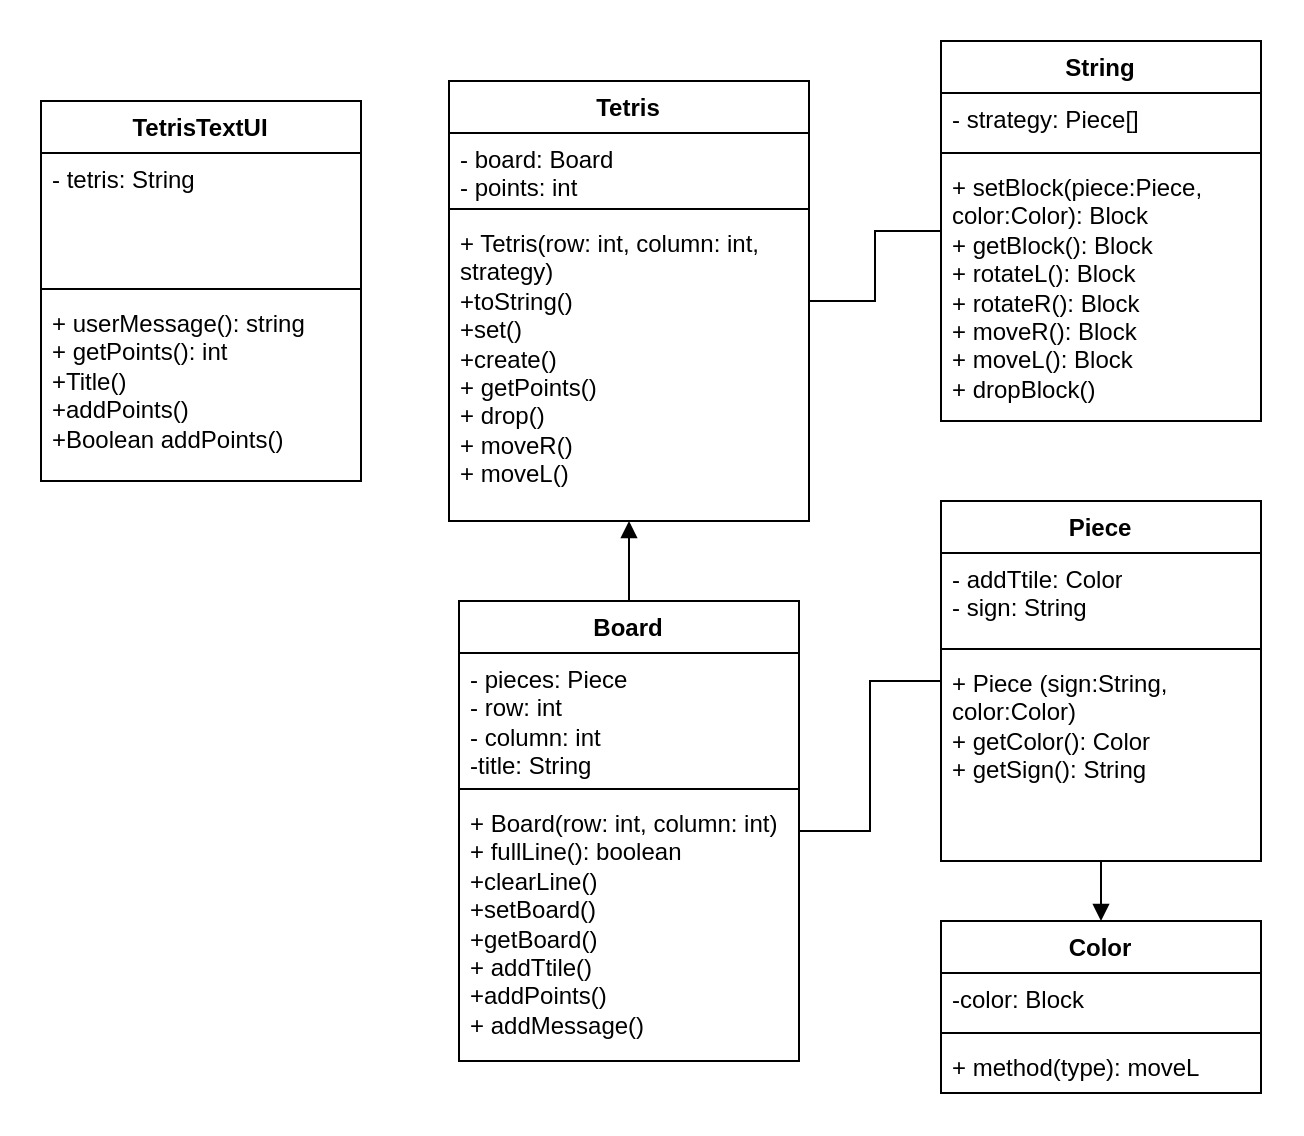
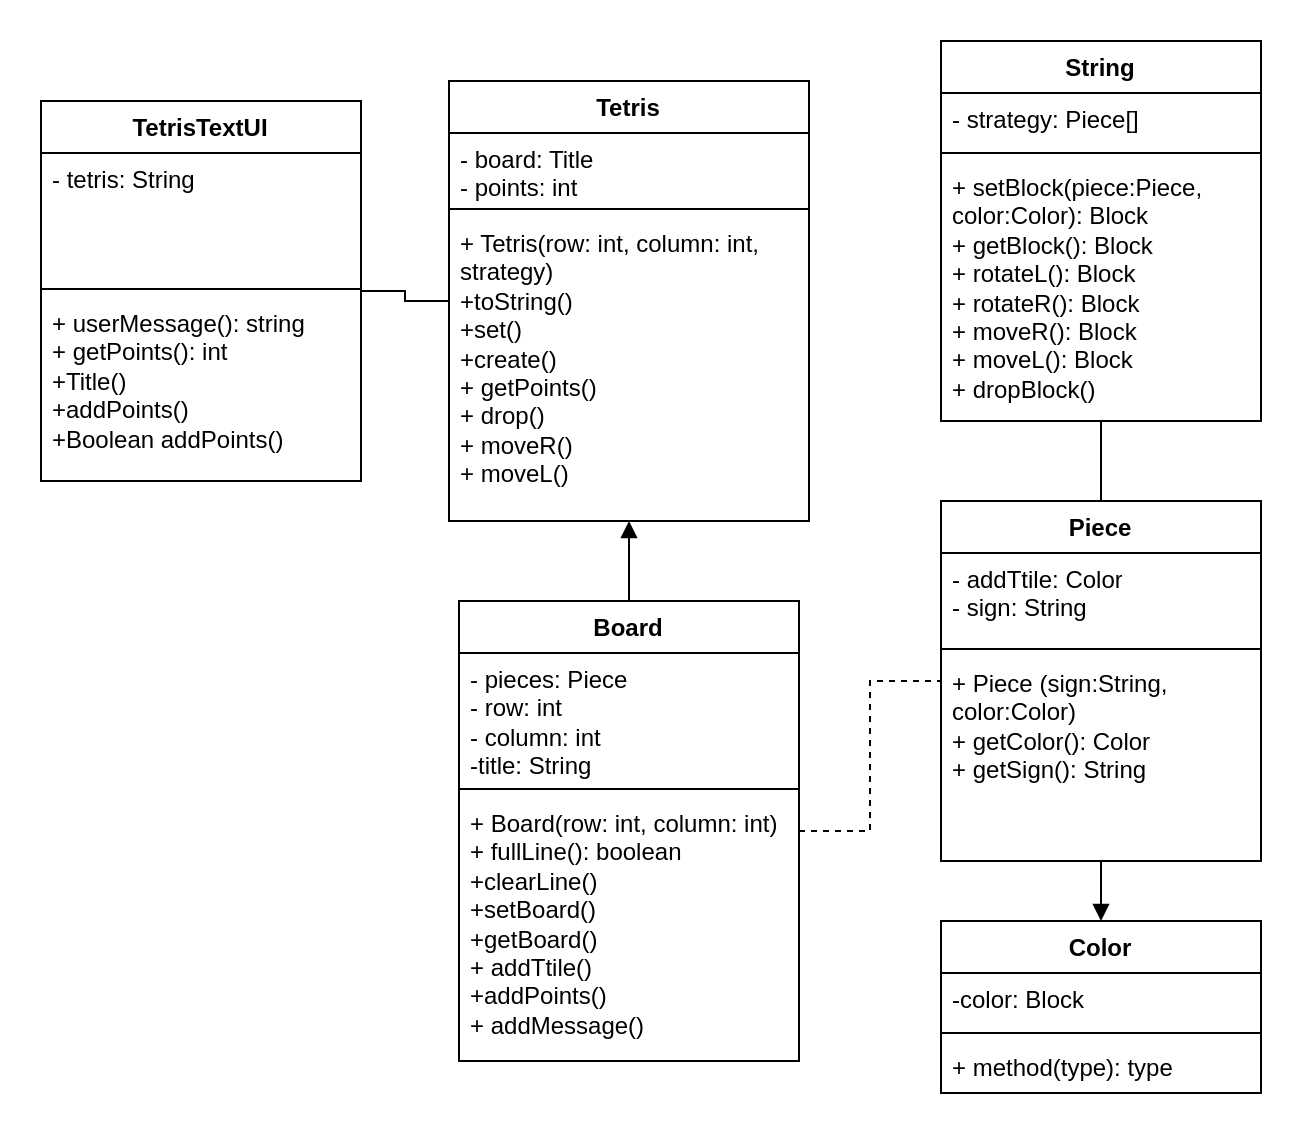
  <mxCell id="0" />
  <mxCell id="1" parent="0" />
  <mxCell id="2" value="Tetris" style="swimlane;fontStyle=1;align=center;verticalAlign=top;childLayout=stackLayout;horizontal=1;startSize=26;horizontalStack=0;resizeParent=1;resizeParentMax=0;resizeLast=0;collapsible=1;marginBottom=0;whiteSpace=wrap;html=1;" parent="1" vertex="1"><mxGeometry x="224" y="40" width="180" height="220" as="geometry" /></mxCell>
- <mxCell id="3" value="- board: Board&lt;br&gt;- points: int" style="text;strokeColor=none;fillColor=none;align=left;verticalAlign=top;spacingLeft=4;spacingRight=4;overflow=hidden;rotatable=0;points=[[0,0.5],[1,0.5]];portConstraint=eastwest;whiteSpace=wrap;html=1;" parent="2" vertex="1"><mxGeometry y="26" width="180" height="34" as="geometry" /></mxCell>
+ <mxCell id="3" value="- board: Title&lt;br&gt;- points: int" style="text;strokeColor=none;fillColor=none;align=left;verticalAlign=top;spacingLeft=4;spacingRight=4;overflow=hidden;rotatable=0;points=[[0,0.5],[1,0.5]];portConstraint=eastwest;whiteSpace=wrap;html=1;" parent="2" vertex="1"><mxGeometry y="26" width="180" height="34" as="geometry" /></mxCell>
  <mxCell id="4" value="" style="line;strokeWidth=1;fillColor=none;align=left;verticalAlign=middle;spacingTop=-1;spacingLeft=3;spacingRight=3;rotatable=0;labelPosition=right;points=[];portConstraint=eastwest;strokeColor=inherit;" parent="2" vertex="1"><mxGeometry y="60" width="180" height="8" as="geometry" /></mxCell>
  <mxCell id="5" value="+ Tetris(row: int, column: int, strategy)&lt;br&gt;+toString()&lt;br&gt;+set()&lt;br&gt;+create()&lt;br&gt;+ getPoints()&lt;br&gt;+ drop()&lt;br&gt;+ moveR()&lt;br&gt;+ moveL()&lt;br&gt;" style="text;strokeColor=none;fillColor=none;align=left;verticalAlign=top;spacingLeft=4;spacingRight=4;overflow=hidden;rotatable=0;points=[[0,0.5],[1,0.5]];portConstraint=eastwest;whiteSpace=wrap;html=1;" parent="2" vertex="1"><mxGeometry y="68" width="180" height="152" as="geometry" /></mxCell>
  <mxCell id="6" value="Piece" style="swimlane;fontStyle=1;align=center;verticalAlign=top;childLayout=stackLayout;horizontal=1;startSize=26;horizontalStack=0;resizeParent=1;resizeParentMax=0;resizeLast=0;collapsible=1;marginBottom=0;whiteSpace=wrap;html=1;" parent="1" vertex="1"><mxGeometry x="470" y="250" width="160" height="180" as="geometry" /></mxCell>
  <mxCell id="7" value="- addTtile: Color&lt;br&gt;- sign: String&lt;br&gt;" style="text;strokeColor=none;fillColor=none;align=left;verticalAlign=top;spacingLeft=4;spacingRight=4;overflow=hidden;rotatable=0;points=[[0,0.5],[1,0.5]];portConstraint=eastwest;whiteSpace=wrap;html=1;" parent="6" vertex="1"><mxGeometry y="26" width="160" height="44" as="geometry" /></mxCell>
  <mxCell id="8" value="" style="line;strokeWidth=1;fillColor=none;align=left;verticalAlign=middle;spacingTop=-1;spacingLeft=3;spacingRight=3;rotatable=0;labelPosition=right;points=[];portConstraint=eastwest;strokeColor=inherit;" parent="6" vertex="1"><mxGeometry y="70" width="160" height="8" as="geometry" /></mxCell>
  <mxCell id="9" value="+ Piece (sign:String, color:Color)&lt;br&gt;+ getColor(): Color&lt;br&gt;+ getSign(): String" style="text;strokeColor=none;fillColor=none;align=left;verticalAlign=top;spacingLeft=4;spacingRight=4;overflow=hidden;rotatable=0;points=[[0,0.5],[1,0.5]];portConstraint=eastwest;whiteSpace=wrap;html=1;" parent="6" vertex="1"><mxGeometry y="78" width="160" height="102" as="geometry" /></mxCell>
  <mxCell id="10" value="String" style="swimlane;fontStyle=1;align=center;verticalAlign=top;childLayout=stackLayout;horizontal=1;startSize=26;horizontalStack=0;resizeParent=1;resizeParentMax=0;resizeLast=0;collapsible=1;marginBottom=0;whiteSpace=wrap;html=1;" parent="1" vertex="1"><mxGeometry x="470" y="20" width="160" height="190" as="geometry" /></mxCell>
  <mxCell id="11" value="- strategy: Piece[]" style="text;strokeColor=none;fillColor=none;align=left;verticalAlign=top;spacingLeft=4;spacingRight=4;overflow=hidden;rotatable=0;points=[[0,0.5],[1,0.5]];portConstraint=eastwest;whiteSpace=wrap;html=1;" parent="10" vertex="1"><mxGeometry y="26" width="160" height="26" as="geometry" /></mxCell>
  <mxCell id="12" value="" style="line;strokeWidth=1;fillColor=none;align=left;verticalAlign=middle;spacingTop=-1;spacingLeft=3;spacingRight=3;rotatable=0;labelPosition=right;points=[];portConstraint=eastwest;strokeColor=inherit;" parent="10" vertex="1"><mxGeometry y="52" width="160" height="8" as="geometry" /></mxCell>
  <mxCell id="13" value="+ setBlock(piece:Piece, color:Color): Block&lt;br&gt;+ getBlock(): Block&lt;br&gt;+ rotateL(): Block&lt;br&gt;+ rotateR(): Block&lt;br&gt;+ moveR(): Block&lt;br&gt;+ moveL(): Block&lt;br&gt;+ dropBlock()" style="text;strokeColor=none;fillColor=none;align=left;verticalAlign=top;spacingLeft=4;spacingRight=4;overflow=hidden;rotatable=0;points=[[0,0.5],[1,0.5]];portConstraint=eastwest;whiteSpace=wrap;html=1;" parent="10" vertex="1"><mxGeometry y="60" width="160" height="130" as="geometry" /></mxCell>
  <mxCell id="14" value="Board" style="swimlane;fontStyle=1;align=center;verticalAlign=top;childLayout=stackLayout;horizontal=1;startSize=26;horizontalStack=0;resizeParent=1;resizeParentMax=0;resizeLast=0;collapsible=1;marginBottom=0;whiteSpace=wrap;html=1;" parent="1" vertex="1"><mxGeometry x="229" y="300" width="170" height="230" as="geometry"><mxRectangle x="334" y="270" width="80" height="30" as="alternateBounds" /></mxGeometry></mxCell>
  <mxCell id="15" value="- pieces: Piece&lt;br&gt;- row: int&lt;br&gt;- column: int&lt;br&gt;-title: String" style="text;strokeColor=none;fillColor=none;align=left;verticalAlign=top;spacingLeft=4;spacingRight=4;overflow=hidden;rotatable=0;points=[[0,0.5],[1,0.5]];portConstraint=eastwest;whiteSpace=wrap;html=1;" parent="14" vertex="1"><mxGeometry y="26" width="170" height="64" as="geometry" /></mxCell>
  <mxCell id="16" value="" style="line;strokeWidth=1;fillColor=none;align=left;verticalAlign=middle;spacingTop=-1;spacingLeft=3;spacingRight=3;rotatable=0;labelPosition=right;points=[];portConstraint=eastwest;strokeColor=inherit;" parent="14" vertex="1"><mxGeometry y="90" width="170" height="8" as="geometry" /></mxCell>
  <mxCell id="17" value="+ Board(row: int, column: int)&lt;br&gt;+ fullLine(): boolean&lt;br&gt;+clearLine()&lt;br&gt;+setBoard()&lt;br&gt;+getBoard()&lt;br&gt;+ addTtile()&lt;br&gt;+addPoints()&lt;br&gt;+ addMessage()&lt;br&gt;&lt;br&gt;&amp;nbsp;" style="text;strokeColor=none;fillColor=none;align=left;verticalAlign=top;spacingLeft=4;spacingRight=4;overflow=hidden;rotatable=0;points=[[0,0.5],[1,0.5]];portConstraint=eastwest;whiteSpace=wrap;html=1;" parent="14" vertex="1"><mxGeometry y="98" width="170" height="132" as="geometry" /></mxCell>
  <mxCell id="18" value="TetrisTextUI" style="swimlane;fontStyle=1;align=center;verticalAlign=top;childLayout=stackLayout;horizontal=1;startSize=26;horizontalStack=0;resizeParent=1;resizeParentMax=0;resizeLast=0;collapsible=1;marginBottom=0;whiteSpace=wrap;html=1;" parent="1" vertex="1"><mxGeometry x="20" y="50" width="160" height="190" as="geometry" /></mxCell>
  <mxCell id="19" value="- tetris: String" style="text;strokeColor=none;fillColor=none;align=left;verticalAlign=top;spacingLeft=4;spacingRight=4;overflow=hidden;rotatable=0;points=[[0,0.5],[1,0.5]];portConstraint=eastwest;whiteSpace=wrap;html=1;" parent="18" vertex="1"><mxGeometry y="26" width="160" height="64" as="geometry" /></mxCell>
  <mxCell id="20" value="" style="line;strokeWidth=1;fillColor=none;align=left;verticalAlign=middle;spacingTop=-1;spacingLeft=3;spacingRight=3;rotatable=0;labelPosition=right;points=[];portConstraint=eastwest;strokeColor=inherit;" parent="18" vertex="1"><mxGeometry y="90" width="160" height="8" as="geometry" /></mxCell>
  <mxCell id="21" value="+ userMessage(): string&lt;br&gt;+ getPoints(): int&lt;br&gt;+Title()&lt;br&gt;+addPoints()&lt;br&gt;+Boolean addPoints()" style="text;strokeColor=none;fillColor=none;align=left;verticalAlign=top;spacingLeft=4;spacingRight=4;overflow=hidden;rotatable=0;points=[[0,0.5],[1,0.5]];portConstraint=eastwest;whiteSpace=wrap;html=1;" parent="18" vertex="1"><mxGeometry y="98" width="160" height="92" as="geometry" /></mxCell>
- <mxCell id="23" value="" style="endArrow=none;html=1;edgeStyle=orthogonalEdgeStyle;rounded=0;" parent="1" source="2" target="10" edge="1"><mxGeometry relative="1" as="geometry"><mxPoint x="464" y="320" as="sourcePoint" /><mxPoint x="624" y="320" as="targetPoint" /></mxGeometry></mxCell>
+ <mxCell id="22" value="" style="endArrow=none;html=1;edgeStyle=orthogonalEdgeStyle;rounded=0;" parent="1" source="2" target="18" edge="1"><mxGeometry relative="1" as="geometry"><mxPoint x="464" y="320" as="sourcePoint" /><mxPoint x="624" y="320" as="targetPoint" /></mxGeometry></mxCell>
  <mxCell id="24" value="" style="endArrow=block;html=1;edgeStyle=orthogonalEdgeStyle;rounded=0;" parent="1" source="14" target="2" edge="1"><mxGeometry relative="1" as="geometry"><mxPoint x="414" y="240" as="sourcePoint" /><mxPoint x="574" y="240" as="targetPoint" /></mxGeometry></mxCell>
- <mxCell id="26" value="" style="endArrow=none;html=1;edgeStyle=orthogonalEdgeStyle;rounded=0;" parent="1" source="14" target="6" edge="1"><mxGeometry relative="1" as="geometry"><mxPoint x="430" y="490" as="sourcePoint" /><mxPoint x="590" y="490" as="targetPoint" /></mxGeometry></mxCell>
+ <mxCell id="25" value="" style="endArrow=none;html=1;edgeStyle=orthogonalEdgeStyle;rounded=0;" parent="1" source="10" target="6" edge="1"><mxGeometry relative="1" as="geometry"><mxPoint x="514" y="30" as="sourcePoint" /><mxPoint x="674" y="30" as="targetPoint" /></mxGeometry></mxCell>
+ <mxCell id="26" value="" style="endArrow=none;html=1;edgeStyle=orthogonalEdgeStyle;rounded=0;dashed=1;" parent="1" source="14" target="6" edge="1"><mxGeometry relative="1" as="geometry"><mxPoint x="430" y="490" as="sourcePoint" /><mxPoint x="590" y="490" as="targetPoint" /></mxGeometry></mxCell>
  <mxCell id="27" value="Color" style="swimlane;fontStyle=1;align=center;verticalAlign=top;childLayout=stackLayout;horizontal=1;startSize=26;horizontalStack=0;resizeParent=1;resizeParentMax=0;resizeLast=0;collapsible=1;marginBottom=0;whiteSpace=wrap;html=1;" parent="1" vertex="1"><mxGeometry x="470" y="460" width="160" height="86" as="geometry" /></mxCell>
  <mxCell id="28" value="-color: Block" style="text;strokeColor=none;fillColor=none;align=left;verticalAlign=top;spacingLeft=4;spacingRight=4;overflow=hidden;rotatable=0;points=[[0,0.5],[1,0.5]];portConstraint=eastwest;whiteSpace=wrap;html=1;" parent="27" vertex="1"><mxGeometry y="26" width="160" height="26" as="geometry" /></mxCell>
  <mxCell id="29" value="" style="line;strokeWidth=1;fillColor=none;align=left;verticalAlign=middle;spacingTop=-1;spacingLeft=3;spacingRight=3;rotatable=0;labelPosition=right;points=[];portConstraint=eastwest;strokeColor=inherit;" parent="27" vertex="1"><mxGeometry y="52" width="160" height="8" as="geometry" /></mxCell>
- <mxCell id="30" value="+ method(type): moveL" style="text;strokeColor=none;fillColor=none;align=left;verticalAlign=top;spacingLeft=4;spacingRight=4;overflow=hidden;rotatable=0;points=[[0,0.5],[1,0.5]];portConstraint=eastwest;whiteSpace=wrap;html=1;" parent="27" vertex="1"><mxGeometry y="60" width="160" height="26" as="geometry" /></mxCell>
+ <mxCell id="30" value="+ method(type): type" style="text;strokeColor=none;fillColor=none;align=left;verticalAlign=top;spacingLeft=4;spacingRight=4;overflow=hidden;rotatable=0;points=[[0,0.5],[1,0.5]];portConstraint=eastwest;whiteSpace=wrap;html=1;" parent="27" vertex="1"><mxGeometry y="60" width="160" height="26" as="geometry" /></mxCell>
  <mxCell id="31" value="" style="endArrow=block;html=1;edgeStyle=orthogonalEdgeStyle;rounded=0;" parent="1" source="6" target="27" edge="1"><mxGeometry relative="1" as="geometry"><mxPoint x="240" y="470" as="sourcePoint" /><mxPoint x="400" y="470" as="targetPoint" /></mxGeometry></mxCell>
